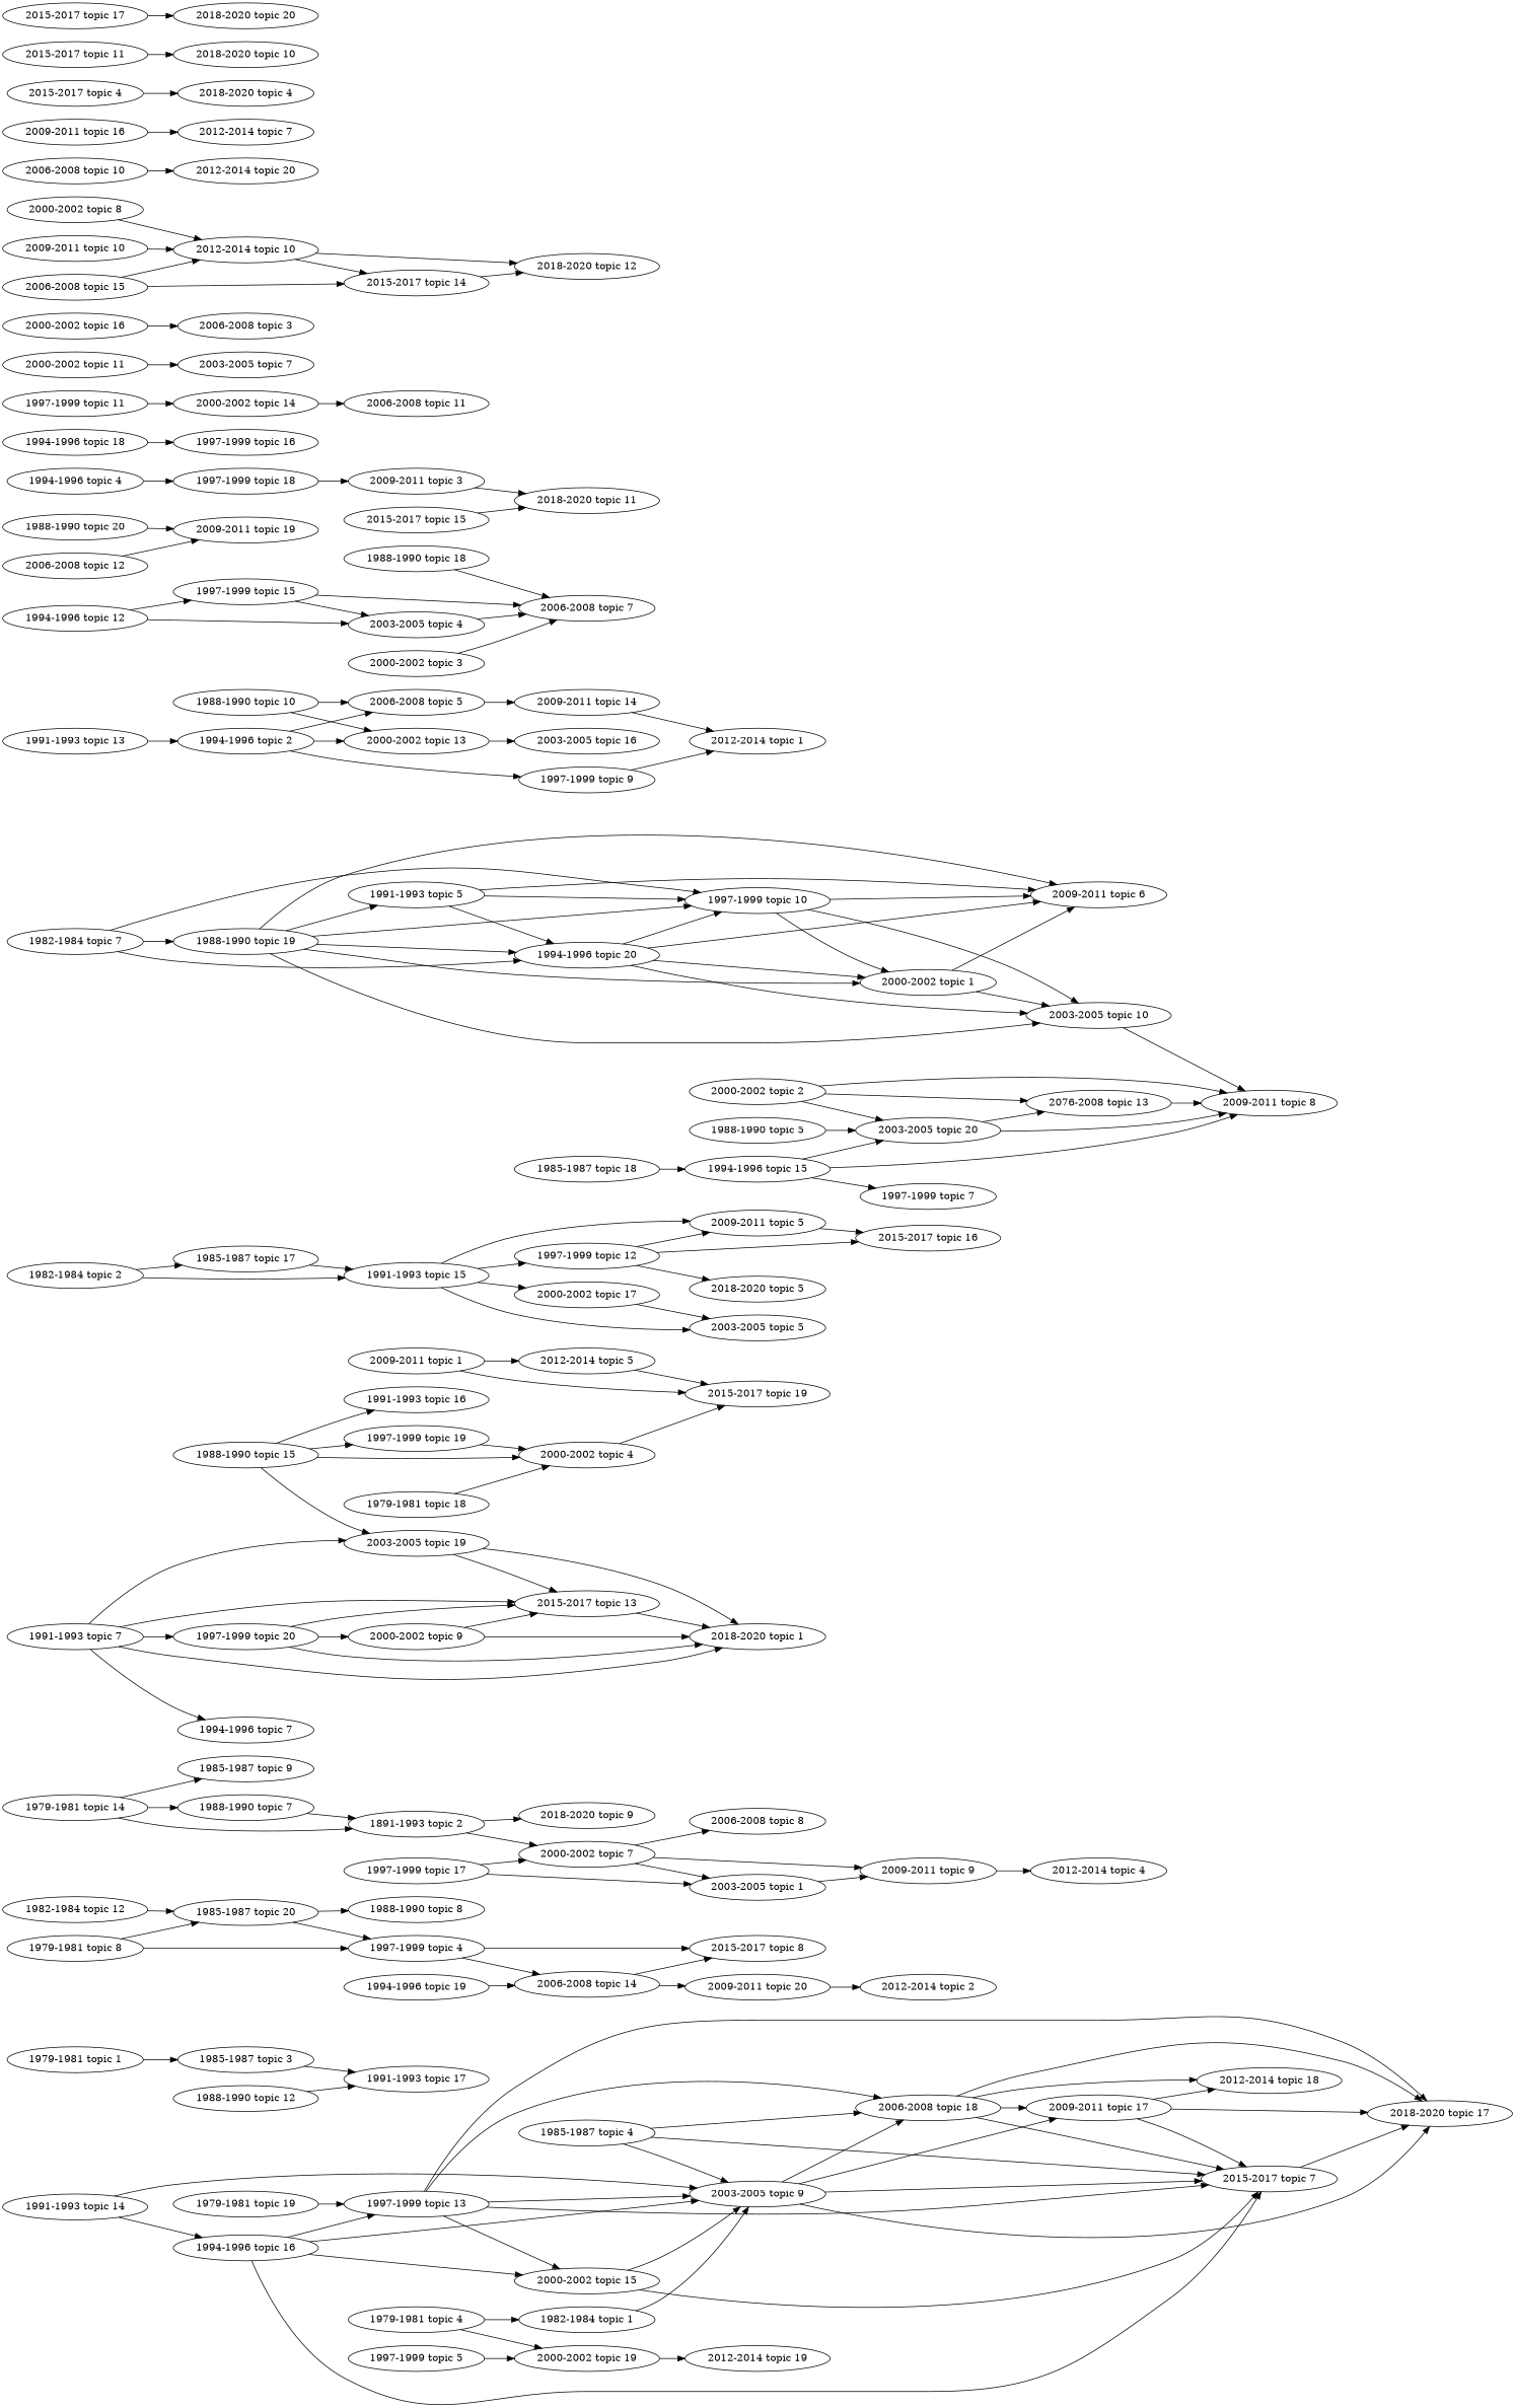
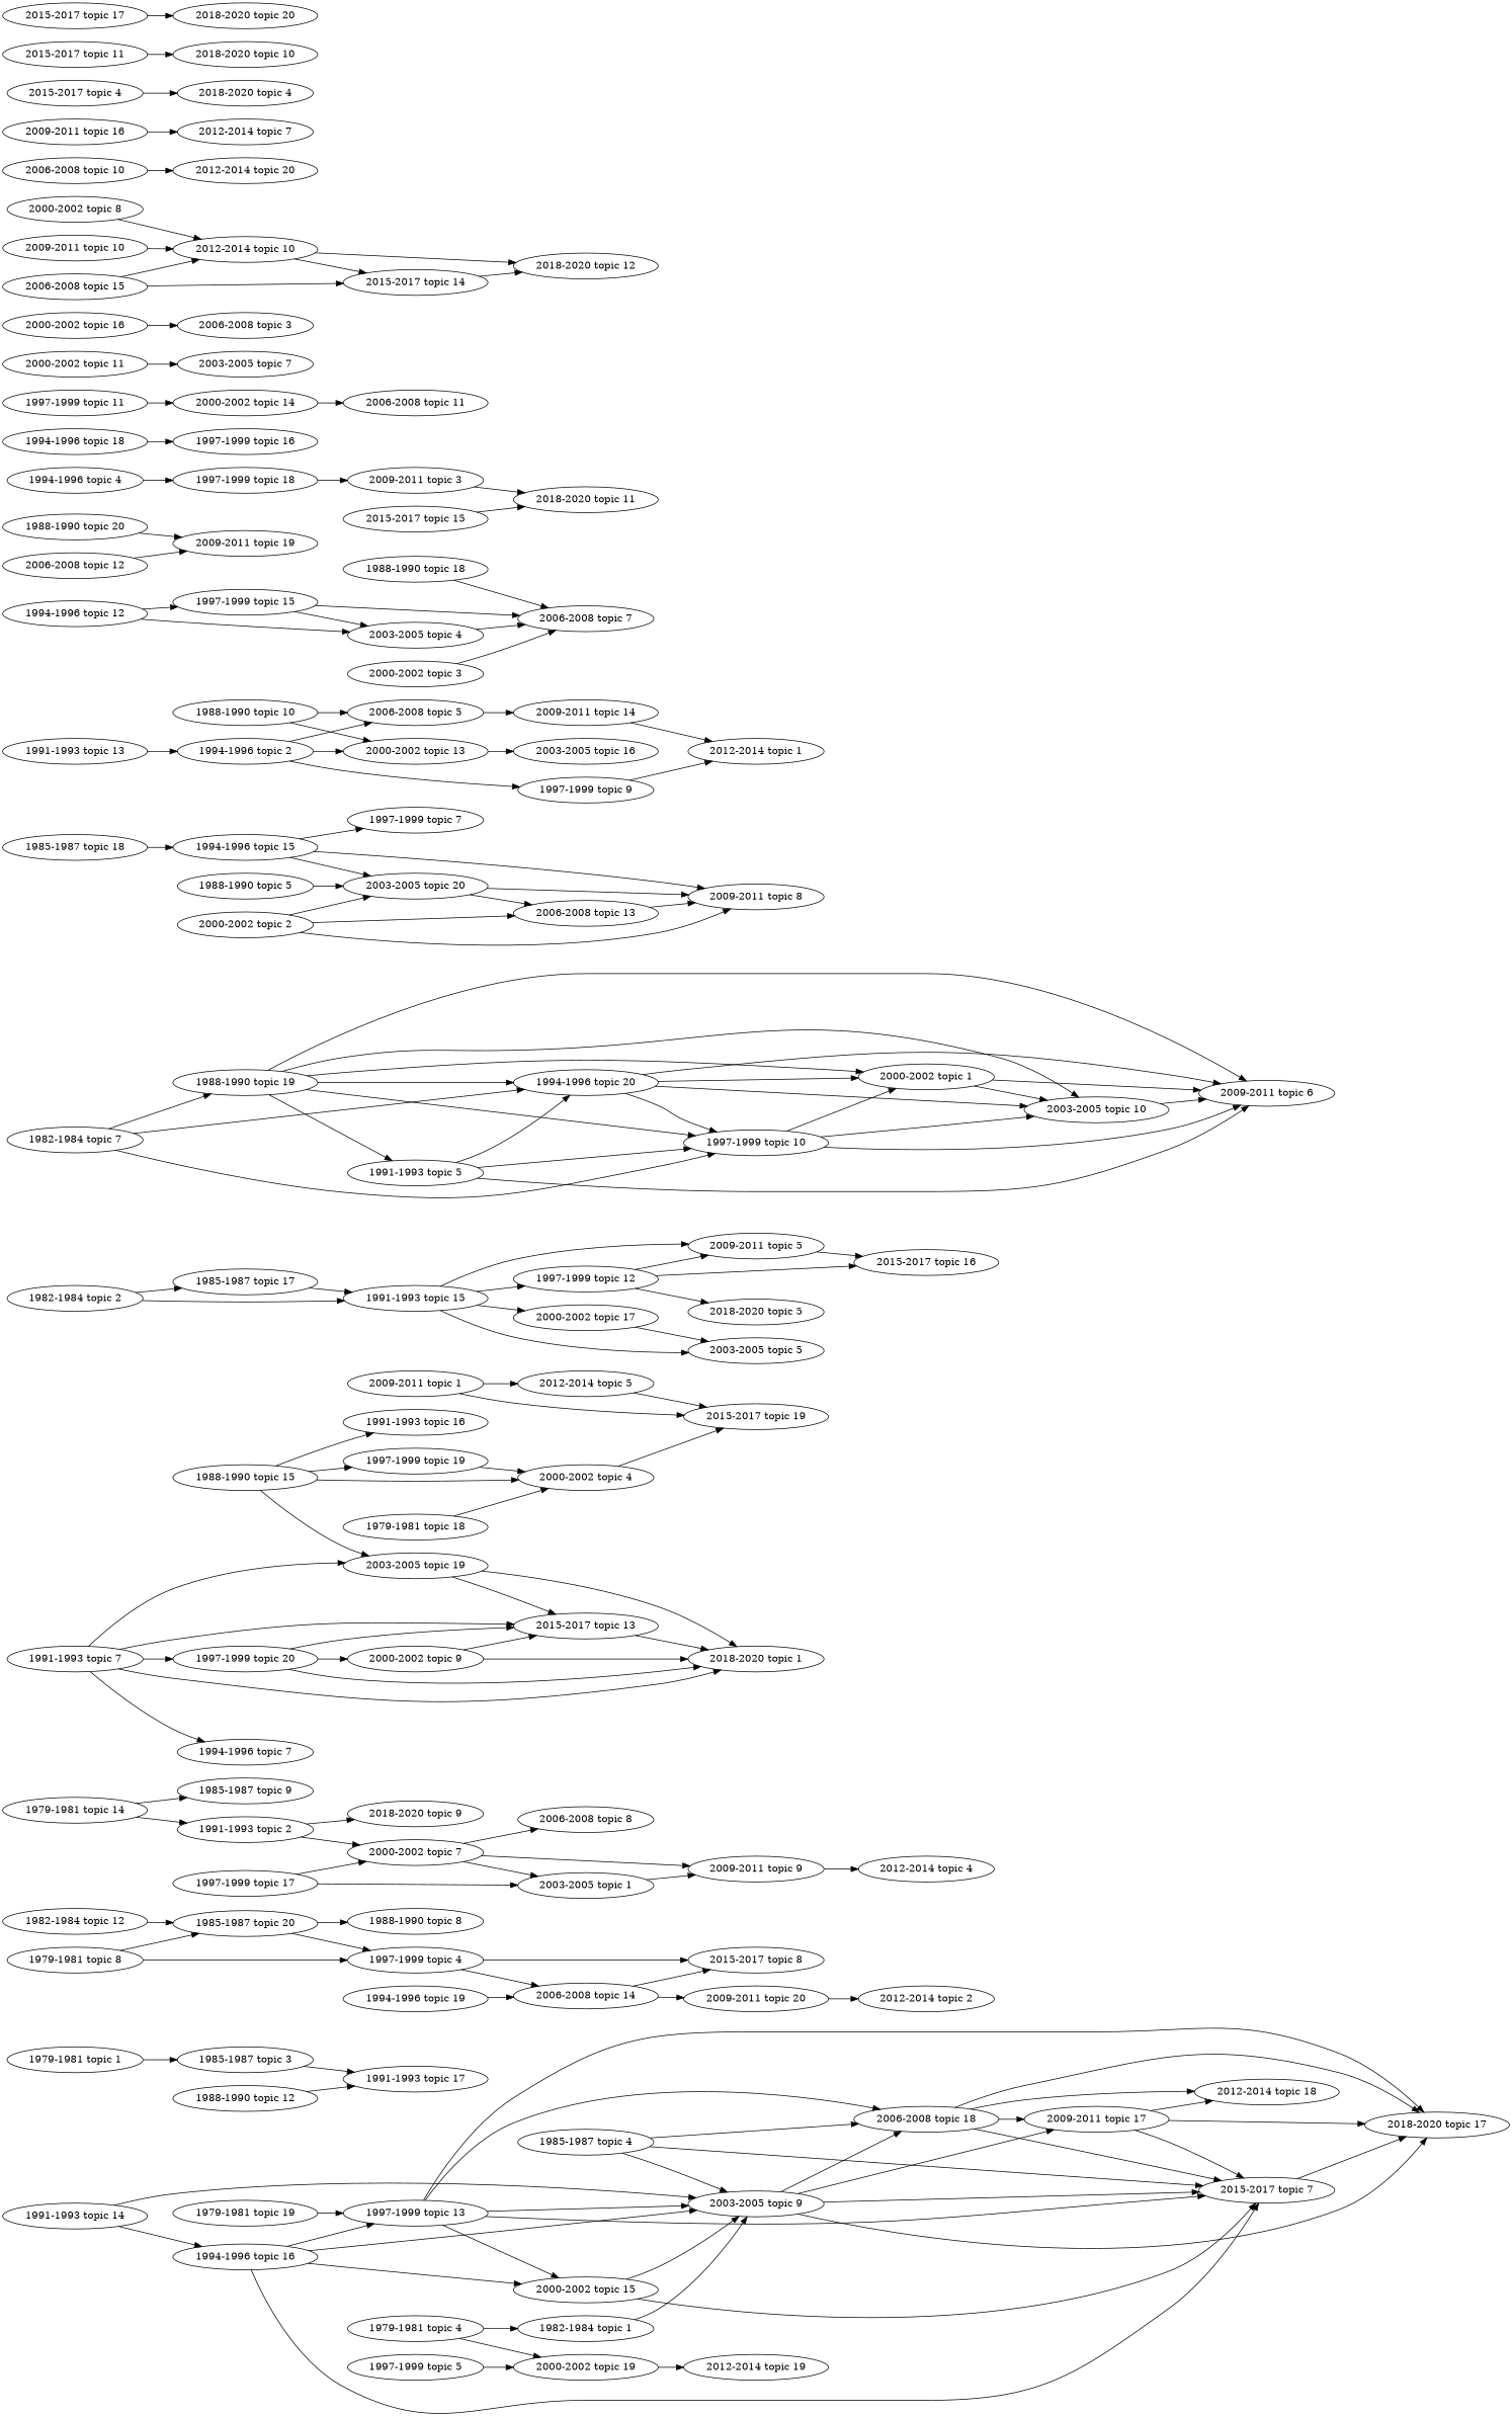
  digraph {
    rankdir=LR
    n1 [label="1979-1981 topic 4"]
    n2 [label="1982-1984 topic 1"]
    n3 [label="2000-2002 topic 19"]
    n4 [label="2003-2005 topic 9"]
    "2012-2014 topic 19"
    n6 [label="2006-2008 topic 18"]
    n7 [label="2015-2017 topic 7"]
    "2018-2020 topic 17"
    n9 [label="2009-2011 topic 17"]
    n10 [label="1979-1981 topic 1"]
    n11 [label="1985-1987 topic 3"]
    "1991-1993 topic 17"
    n13 [label="1979-1981 topic 8"]
    n14 [label="1985-1987 topic 20"]
    n15 [label="1997-1999 topic 4"]
    "1988-1990 topic 8"
    n17 [label="2006-2008 topic 14"]
    "2015-2017 topic 8"
    n19 [label="1979-1981 topic 14"]
    "1985-1987 topic 9"
-   n21 [label="1988-1990 topic 7"]
-   n22 [label="1891-1993 topic 2"]
+   n22 [label="1991-1993 topic 2"]
    n23 [label="2000-2002 topic 7"]
    "2018-2020 topic 9"
    n25 [label="2003-2005 topic 1"]
    "2006-2008 topic 8"
    n27 [label="2009-2011 topic 9"]
    n28 [label="2009-2011 topic 20"]
    n29 [label="1979-1981 topic 19"]
    n30 [label="1997-1999 topic 13"]
    n31 [label="2000-2002 topic 15"]
    "2012-2014 topic 18"
    n33 [label="1979-1981 topic 18"]
    n34 [label="2000-2002 topic 4"]
    "2015-2017 topic 19"
    n36 [label="1982-1984 topic 2"]
    n37 [label="1985-1987 topic 17"]
    n38 [label="1991-1993 topic 15"]
    n39 [label="1997-1999 topic 12"]
    n40 [label="2000-2002 topic 17"]
    "2003-2005 topic 5"
    n42 [label="2009-2011 topic 5"]
    n43 [label="1982-1984 topic 12"]
    n44 [label="1982-1984 topic 7"]
    n45 [label="1988-1990 topic 19"]
    n46 [label="1994-1996 topic 20"]
    n47 [label="1997-1999 topic 10"]
    n48 [label="1991-1993 topic 5"]
    n49 [label="2000-2002 topic 1"]
    n50 [label="2003-2005 topic 10"]
    "2009-2011 topic 6"
    "2015-2017 topic 16"
    "2018-2020 topic 5"
    n54 [label="1985-1987 topic 18"]
    n55 [label="1994-1996 topic 15"]
    n56 [label="2003-2005 topic 20"]
    "1997-1999 topic 7"
    "2009-2011 topic 8"
-   n59 [label="2076-2008 topic 13"]
+   n59 [label="2006-2008 topic 13"]
    n60 [label="1985-1987 topic 4"]
    n61 [label="1988-1990 topic 12"]
    n62 [label="1988-1990 topic 15"]
    "1991-1993 topic 16"
    n64 [label="1997-1999 topic 19"]
    n65 [label="2003-2005 topic 19"]
    n66 [label="2015-2017 topic 13"]
    "2018-2020 topic 1"
    n68 [label="1988-1990 topic 10"]
    n69 [label="2000-2002 topic 13"]
    n70 [label="2006-2008 topic 5"]
    "2003-2005 topic 16"
    n72 [label="2009-2011 topic 14"]
    n73 [label="1988-1990 topic 5"]
    "2012-2014 topic 1"
    n75 [label="1988-1990 topic 18"]
    "2006-2008 topic 7"
    n77 [label="1988-1990 topic 20"]
    "2009-2011 topic 19"
    n79 [label="1991-1993 topic 7"]
    "1994-1996 topic 7"
    n81 [label="1997-1999 topic 20"]
    n82 [label="2000-2002 topic 9"]
    n83 [label="1991-1993 topic 13"]
    n84 [label="1994-1996 topic 2"]
    n85 [label="1997-1999 topic 9"]
    n86 [label="1991-1993 topic 14"]
    n87 [label="1994-1996 topic 16"]
    "2012-2014 topic 4"
    n89 [label="1994-1996 topic 4"]
    n90 [label="1997-1999 topic 18"]
    n91 [label="2009-2011 topic 3"]
    "2018-2020 topic 11"
    n93 [label="1994-1996 topic 12"]
    n94 [label="1997-1999 topic 15"]
    n95 [label="2003-2005 topic 4"]
    n96 [label="1994-1996 topic 18"]
    "1997-1999 topic 16"
    n98 [label="1994-1996 topic 19"]
    "2012-2014 topic 2"
    n100 [label="1997-1999 topic 5"]
    n101 [label="1997-1999 topic 11"]
    n102 [label="2000-2002 topic 14"]
    "2006-2008 topic 11"
    n104 [label="1997-1999 topic 17"]
    n105 [label="2000-2002 topic 2"]
    n106 [label="2000-2002 topic 11"]
    "2003-2005 topic 7"
    n108 [label="2000-2002 topic 3"]
    n109 [label="2000-2002 topic 16"]
    "2006-2008 topic 3"
    n111 [label="2000-2002 topic 8"]
    n112 [label="2012-2014 topic 10"]
    n113 [label="2015-2017 topic 14"]
    "2018-2020 topic 12"
    n115 [label="2006-2008 topic 12"]
    n116 [label="2006-2008 topic 10"]
    "2012-2014 topic 20"
    n118 [label="2006-2008 topic 15"]
    n119 [label="2009-2011 topic 1"]
    n120 [label="2012-2014 topic 5"]
    n121 [label="2009-2011 topic 10"]
    n122 [label="2009-2011 topic 16"]
    "2012-2014 topic 7"
    n124 [label="2015-2017 topic 4"]
    "2018-2020 topic 4"
    n126 [label="2015-2017 topic 11"]
    "2018-2020 topic 10"
    n128 [label="2015-2017 topic 15"]
    n129 [label="2015-2017 topic 17"]
    "2018-2020 topic 20"
    n1 -> n2
    n1 -> n3
    n2 -> n4
    n3 -> "2012-2014 topic 19"
    n4 -> n6
    n4 -> n7
    n4 -> "2018-2020 topic 17"
    n4 -> n9
    n6 -> n7
    n6 -> "2018-2020 topic 17"
    n6 -> n9
    n6 -> "2012-2014 topic 18"
    n7 -> "2018-2020 topic 17"
    n9 -> n7
    n9 -> "2018-2020 topic 17"
    n9 -> "2012-2014 topic 18"
    n10 -> n11
    n11 -> "1991-1993 topic 17"
    n13 -> n14
    n13 -> n15
    n14 -> n15
    n14 -> "1988-1990 topic 8"
    n15 -> n17
    n15 -> "2015-2017 topic 8"
    n17 -> "2015-2017 topic 8"
    n17 -> n28
    n19 -> "1985-1987 topic 9"
-   n19 -> n21
    n19 -> n22
-   n21 -> n22
    n22 -> n23
    n22 -> "2018-2020 topic 9"
    n23 -> n25
    n23 -> "2006-2008 topic 8"
    n23 -> n27
    n25 -> n27
    n27 -> "2012-2014 topic 4"
    n28 -> "2012-2014 topic 2"
    n29 -> n30
    n30 -> n4
    n30 -> n6
    n30 -> n7
    n30 -> "2018-2020 topic 17"
    n30 -> n31
    n31 -> n4
    n31 -> n7
    n33 -> n34
    n34 -> "2015-2017 topic 19"
    n36 -> n37
    n36 -> n38
    n37 -> n38
    n38 -> n39
    n38 -> n40
    n38 -> "2003-2005 topic 5"
    n38 -> n42
    n39 -> n42
    n39 -> "2015-2017 topic 16"
    n39 -> "2018-2020 topic 5"
    n40 -> "2003-2005 topic 5"
    n42 -> "2015-2017 topic 16"
    n43 -> n14
    n44 -> n45
    n44 -> n46
    n44 -> n47
    n45 -> n46
    n45 -> n47
    n45 -> n48
    n45 -> n49
    n45 -> n50
    n45 -> "2009-2011 topic 6"
    n46 -> n47
    n46 -> n49
    n46 -> n50
    n46 -> "2009-2011 topic 6"
    n47 -> n49
    n47 -> n50
    n47 -> "2009-2011 topic 6"
    n48 -> n46
    n48 -> n47
    n48 -> "2009-2011 topic 6"
    n49 -> n50
    n49 -> "2009-2011 topic 6"
-   n50 -> "2009-2011 topic 8"
+   n50 -> "2009-2011 topic 6"
    n54 -> n55
    n55 -> n56
    n55 -> "1997-1999 topic 7"
    n55 -> "2009-2011 topic 8"
    n56 -> "2009-2011 topic 8"
    n56 -> n59
    n59 -> "2009-2011 topic 8"
    n60 -> n4
    n60 -> n6
    n60 -> n7
    n61 -> "1991-1993 topic 17"
    n62 -> n34
    n62 -> "1991-1993 topic 16"
    n62 -> n64
    n62 -> n65
    n64 -> n34
    n65 -> n66
    n65 -> "2018-2020 topic 1"
    n66 -> "2018-2020 topic 1"
    n68 -> n69
    n68 -> n70
    n69 -> "2003-2005 topic 16"
    n70 -> n72
    n72 -> "2012-2014 topic 1"
    n73 -> n56
    n75 -> "2006-2008 topic 7"
    n77 -> "2009-2011 topic 19"
    n79 -> n65
    n79 -> n66
    n79 -> "2018-2020 topic 1"
    n79 -> "1994-1996 topic 7"
    n79 -> n81
    n81 -> n66
    n81 -> "2018-2020 topic 1"
    n81 -> n82
    n82 -> n66
    n82 -> "2018-2020 topic 1"
    n83 -> n84
    n84 -> n69
    n84 -> n70
    n84 -> n85
    n85 -> "2012-2014 topic 1"
    n86 -> n4
    n86 -> n87
    n87 -> n4
    n87 -> n7
    n87 -> n30
    n87 -> n31
    n89 -> n90
    n90 -> n91
    n91 -> "2018-2020 topic 11"
    n93 -> n94
    n93 -> n95
    n94 -> "2006-2008 topic 7"
    n94 -> n95
    n95 -> "2006-2008 topic 7"
    n96 -> "1997-1999 topic 16"
    n98 -> n17
    n100 -> n3
    n101 -> n102
    n102 -> "2006-2008 topic 11"
    n104 -> n23
    n104 -> n25
    n105 -> n56
    n105 -> "2009-2011 topic 8"
    n105 -> n59
    n106 -> "2003-2005 topic 7"
    n108 -> "2006-2008 topic 7"
    n109 -> "2006-2008 topic 3"
    n111 -> n112
    n112 -> n113
    n112 -> "2018-2020 topic 12"
    n113 -> "2018-2020 topic 12"
    n115 -> "2009-2011 topic 19"
    n116 -> "2012-2014 topic 20"
    n118 -> n112
    n118 -> n113
    n119 -> "2015-2017 topic 19"
    n119 -> n120
    n120 -> "2015-2017 topic 19"
    n121 -> n112
    n122 -> "2012-2014 topic 7"
    n124 -> "2018-2020 topic 4"
    n126 -> "2018-2020 topic 10"
    n128 -> "2018-2020 topic 11"
    n129 -> "2018-2020 topic 20"
  }
